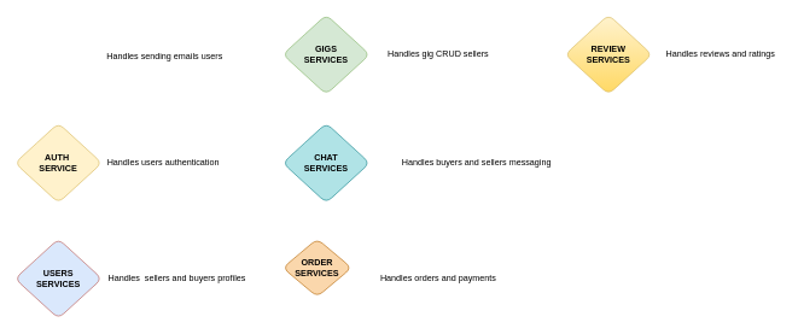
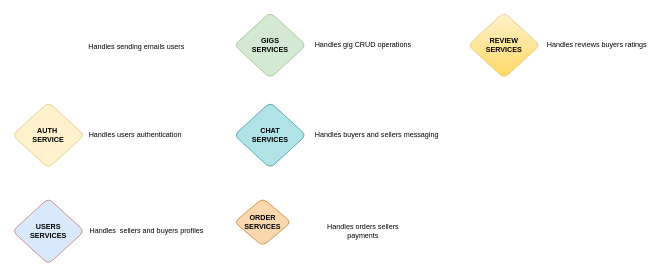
  <mxCell id="0" />
  <mxCell id="1" parent="0" />
  <mxCell id="2" value="&lt;b&gt;AUTH&amp;nbsp;&lt;/b&gt;&lt;div&gt;&lt;b&gt;SERVICE&lt;/b&gt;&lt;/div&gt;" style="rhombus;whiteSpace=wrap;html=1;fillColor=#fff2cc;strokeColor=#d6b656;rounded=1;" parent="1" vertex="1"><mxGeometry x="20" y="170" width="120" height="110" as="geometry" /></mxCell>
  <mxCell id="3" value="&lt;b&gt;USERS&lt;/b&gt;&lt;div&gt;&lt;b&gt;SERVICES&lt;/b&gt;&lt;/div&gt;" style="rhombus;whiteSpace=wrap;html=1;fillColor=#dae8fc;strokeColor=#b85450;rounded=1;" parent="1" vertex="1"><mxGeometry x="20" y="330" width="120" height="110" as="geometry" /></mxCell>
  <mxCell id="4" value="&lt;b&gt;GIGS&lt;/b&gt;&lt;div&gt;&lt;b&gt;SERVICES&lt;/b&gt;&lt;/div&gt;" style="rhombus;whiteSpace=wrap;html=1;fillColor=#d5e8d4;strokeColor=#82b366;rounded=1;" parent="1" vertex="1"><mxGeometry x="390" y="20" width="120" height="110" as="geometry" /></mxCell>
  <mxCell id="5" value="&lt;b&gt;CHAT&lt;/b&gt;&lt;div&gt;&lt;b&gt;SERVICES&lt;/b&gt;&lt;/div&gt;" style="rhombus;whiteSpace=wrap;html=1;fillColor=#b0e3e6;strokeColor=#0e8088;rounded=1;" parent="1" vertex="1"><mxGeometry x="390" y="170" width="120" height="110" as="geometry" /></mxCell>
  <mxCell id="6" value="&lt;b&gt;ORDER&lt;/b&gt;&lt;div&gt;&lt;b&gt;SERVICES&lt;/b&gt;&lt;/div&gt;" style="rhombus;whiteSpace=wrap;html=1;fillColor=#fad7ac;strokeColor=#b46504;rounded=1;" parent="1" vertex="1"><mxGeometry x="390" y="330" width="95" height="80" as="geometry" /></mxCell>
  <mxCell id="7" value="&lt;b&gt;REVIEW&lt;/b&gt;&lt;div&gt;&lt;b&gt;SERVICES&lt;/b&gt;&lt;/div&gt;" style="rhombus;whiteSpace=wrap;html=1;fillColor=#fff2cc;gradientColor=#ffd966;strokeColor=#d6b656;rounded=1;" parent="1" vertex="1"><mxGeometry x="780" y="20" width="120" height="110" as="geometry" /></mxCell>
  <mxCell id="8" value="Handles sending emails users&lt;div&gt;&lt;br&gt;&lt;/div&gt;" style="text;html=1;align=center;verticalAlign=middle;whiteSpace=wrap;rounded=1;" parent="1" vertex="1"><mxGeometry x="144" y="70" width="166" height="30" as="geometry" /></mxCell>
  <mxCell id="9" value="&lt;div&gt;Handles users authentication&lt;/div&gt;" style="text;html=1;align=center;verticalAlign=middle;whiteSpace=wrap;rounded=1;" parent="1" vertex="1"><mxGeometry x="140" y="200" width="170" height="50" as="geometry" /></mxCell>
  <mxCell id="10" value="Handles&amp;nbsp; sellers and buyers profiles" style="text;html=1;align=center;verticalAlign=middle;whiteSpace=wrap;rounded=1;" parent="1" vertex="1"><mxGeometry x="144" y="360" width="200" height="50" as="geometry" /></mxCell>
- <mxCell id="11" value="&lt;div&gt;Handles gig CRUD&amp;nbsp;&lt;span style=&quot;background-color: transparent; color: light-dark(rgb(0, 0, 0), rgb(255, 255, 255));&quot;&gt;sellers&lt;/span&gt;&lt;/div&gt;" style="text;html=1;align=center;verticalAlign=middle;whiteSpace=wrap;rounded=1;" parent="1" vertex="1"><mxGeometry x="500" y="50" width="210" height="50" as="geometry" /></mxCell>
- <mxCell id="12" value="&lt;div&gt;Handles buyers and sellers messaging&lt;/div&gt;" style="text;html=1;align=center;verticalAlign=middle;whiteSpace=wrap;rounded=1;" parent="1" vertex="1"><mxGeometry x="540" y="200" width="236" height="50" as="geometry" /></mxCell>
- <mxCell id="13" value="Handles orders and payments" style="text;html=1;align=center;verticalAlign=middle;whiteSpace=wrap;rounded=1;" parent="1" vertex="1"><mxGeometry x="520" y="360" width="170" height="50" as="geometry" /></mxCell>
- <mxCell id="14" value="&lt;div&gt;Handles reviews and ratings&lt;/div&gt;" style="text;html=1;align=center;verticalAlign=middle;whiteSpace=wrap;rounded=1;" parent="1" vertex="1"><mxGeometry x="910" y="50" width="170" height="50" as="geometry" /></mxCell>
+ <mxCell id="11" value="&lt;div&gt;Handles gig CRUD&amp;nbsp;&lt;span style=&quot;background-color: transparent; color: light-dark(rgb(0, 0, 0), rgb(255, 255, 255));&quot;&gt;operations&lt;/span&gt;&lt;/div&gt;" style="text;html=1;align=center;verticalAlign=middle;whiteSpace=wrap;rounded=1;" parent="1" vertex="1"><mxGeometry x="500" y="50" width="210" height="50" as="geometry" /></mxCell>
+ <mxCell id="12" value="&lt;div&gt;Handles buyers and sellers messaging&lt;/div&gt;" style="text;html=1;align=center;verticalAlign=middle;whiteSpace=wrap;rounded=1;" parent="1" vertex="1"><mxGeometry x="510" y="200" width="236" height="50" as="geometry" /></mxCell>
+ <mxCell id="13" value="Handles orders sellers payments" style="text;html=1;align=center;verticalAlign=middle;whiteSpace=wrap;rounded=1;" parent="1" vertex="1"><mxGeometry x="520" y="360" width="170" height="50" as="geometry" /></mxCell>
+ <mxCell id="14" value="&lt;div&gt;Handles reviews buyers ratings&lt;/div&gt;" style="text;html=1;align=center;verticalAlign=middle;whiteSpace=wrap;rounded=1;" parent="1" vertex="1"><mxGeometry x="910" y="50" width="170" height="50" as="geometry" /></mxCell>
